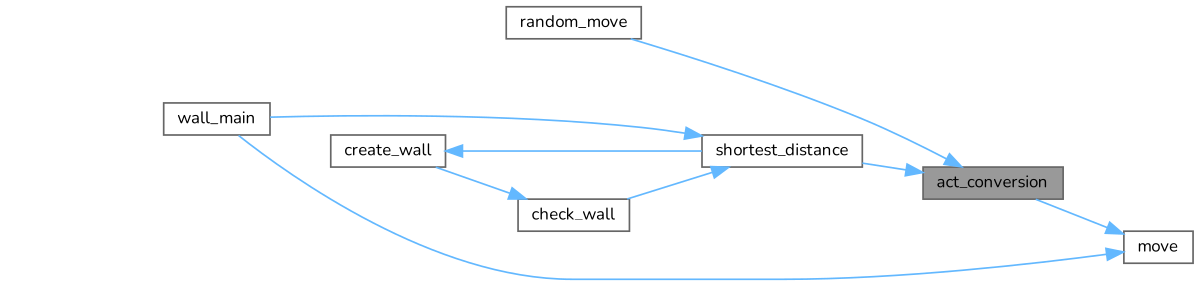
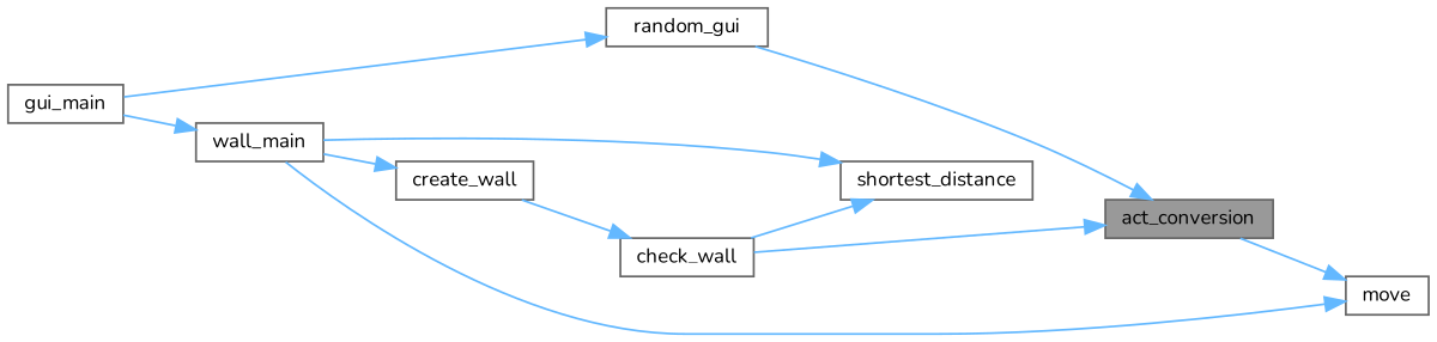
  digraph {
    fontname=Nunito
    rankdir=RL
    node [color=grey40 fillcolor=white fontname=Nunito fontsize=10 shape=box style=filled]
    edge [color=steelblue1 dir=back fontname=Nunito fontsize=10 labelfontname=Helvetica labelfontsize=10 style=solid]
    n1 [color=gray40 fillcolor=grey60 fontcolor=black height=0.2 label=act_conversion width=0.4]
-   n2 [height=0.2 label=random_move width=0.4]
+   n2 [height=0.2 label=random_gui width=0.4]
    n3 [height=0.2 label=shortest_distance width=0.4]
    n4 [height=0.2 label=move width=0.4]
    n5 [height=0.2 label=wall_main width=0.4]
+   n6 [height=0.2 label=gui_main width=0.4]
    n7 [height=0.2 label=check_wall width=0.4]
    n8 [height=0.2 label=create_wall width=0.4]
    n1 -> n2
-   n1 -> n3
+   n1 -> n7
+   n2 -> n6
    n3 -> n5
    n3 -> n7
    n4 -> n1
    n4 -> n5
+   n5 -> n6
    n7 -> n8
-   n8 -> n3
+   n8 -> n5
  }
